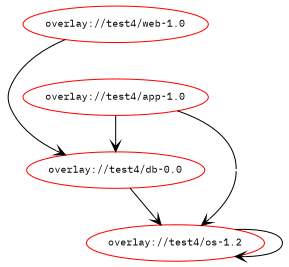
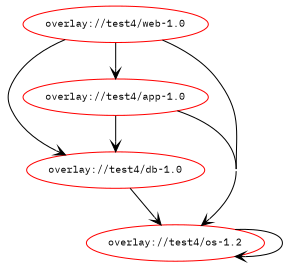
  digraph {
    compound=true
    concentrate=true
    fontname="IBM Plex Mono"
    newrank=true
    rankdir=TD
    node [color=red fontname="IBM Plex Mono" fontsize=10]
    edge [arrowhead=vee fontname="IBM Plex Mono"]
    "overlay://test4/web-1.0"
    "overlay://test4/app-1.0"
-   "overlay://test4/db-1.0" [label="overlay://test4/db-0.0"]
+   "overlay://test4/db-1.0"
    n4 [label="overlay://test4/os-1.2"]
+   "overlay://test4/web-1.0" -> "overlay://test4/app-1.0"
    "overlay://test4/web-1.0" -> "overlay://test4/db-1.0"
+   "overlay://test4/web-1.0" -> n4
    "overlay://test4/app-1.0" -> "overlay://test4/db-1.0"
    "overlay://test4/app-1.0" -> n4
    "overlay://test4/db-1.0" -> n4
    n4 -> n4
  }
